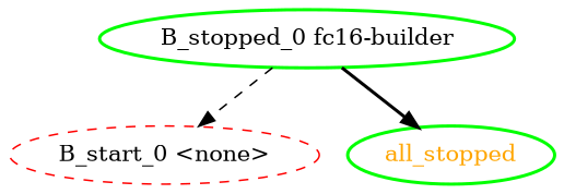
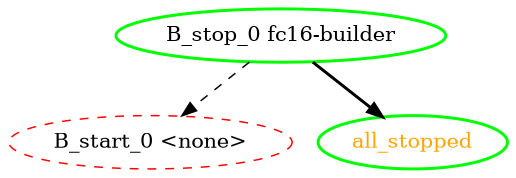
  digraph {
    node [color=green fontcolor=black style=bold]
    "B_start_0 <none>" [color=red style=dashed]
-   "B_stop_0 fc16-builder" [label="B_stopped_0 fc16-builder"]
+   "B_stop_0 fc16-builder"
    all_stopped [fontcolor=orange]
    "B_stop_0 fc16-builder" -> "B_start_0 <none>" [style=dashed]
    "B_stop_0 fc16-builder" -> all_stopped [style=bold]
  }
